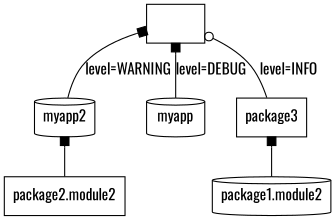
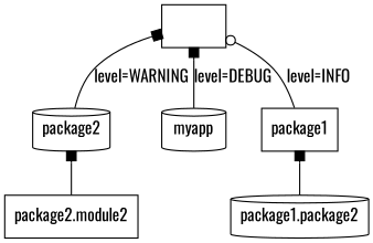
  digraph {
    fontname=Oswald
    rankdir=BT
    node [fontname=Oswald shape=box]
    edge [arrowhead=box fontname=Oswald]
-   package1 [label=package3]
+   package1
    ""
-   "package1.module2" [shape=cylinder]
-   package2 [shape=cylinder label=myapp2]
+   "package1.module2" [shape=cylinder label="package1.package2"]
+   package2 [shape=cylinder]
    "package2.module2"
    myapp [shape=cylinder]
    package1 -> "" [arrowhead=odot label="level=INFO"]
    "package1.module2" -> package1
    package2 -> "" [label="level=WARNING"]
    "package2.module2" -> package2
    myapp -> "" [label="level=DEBUG"]
  }
